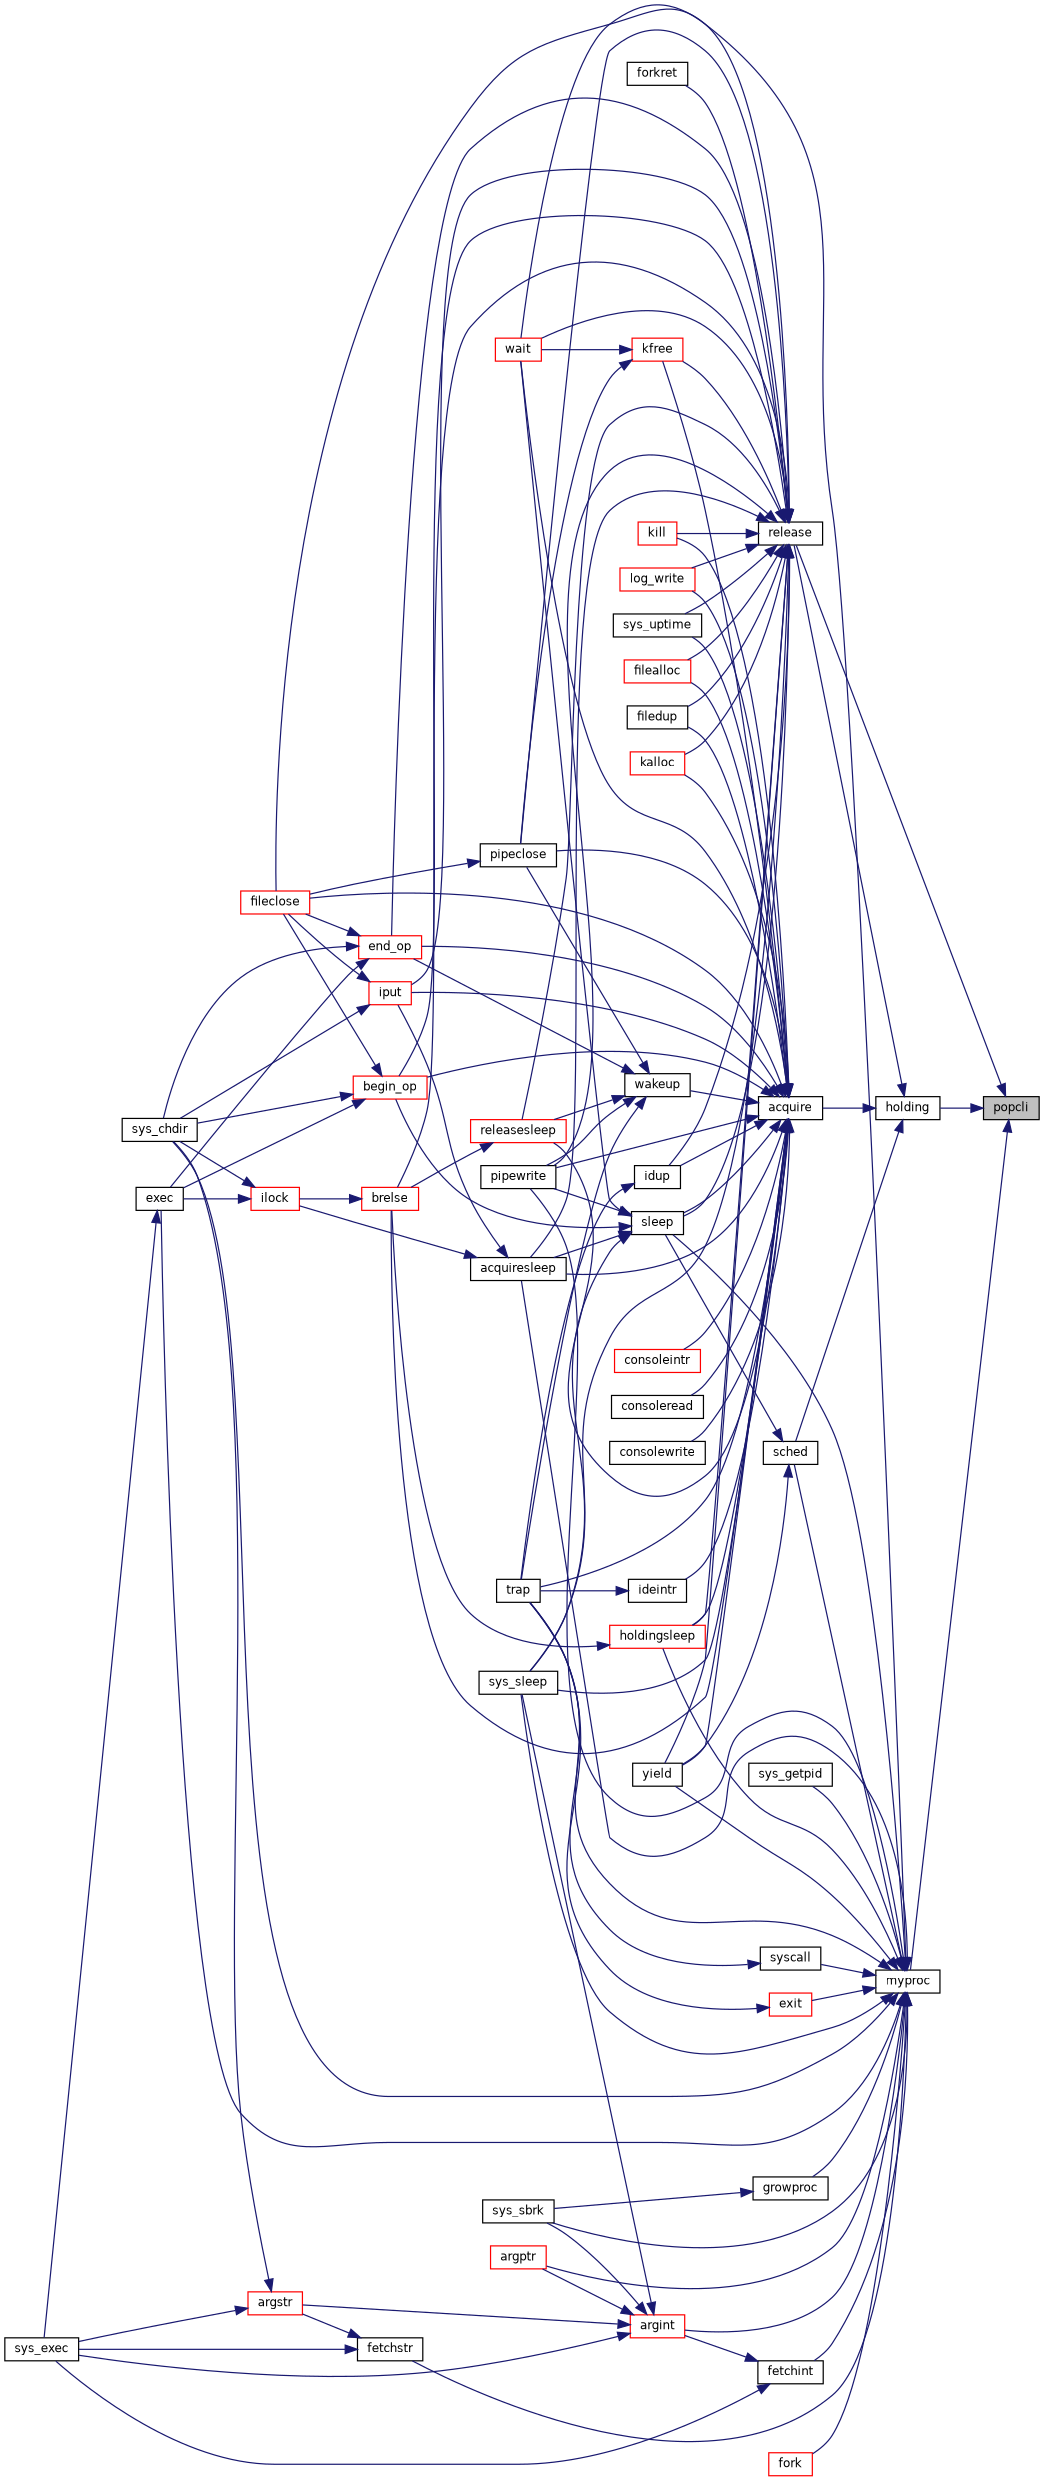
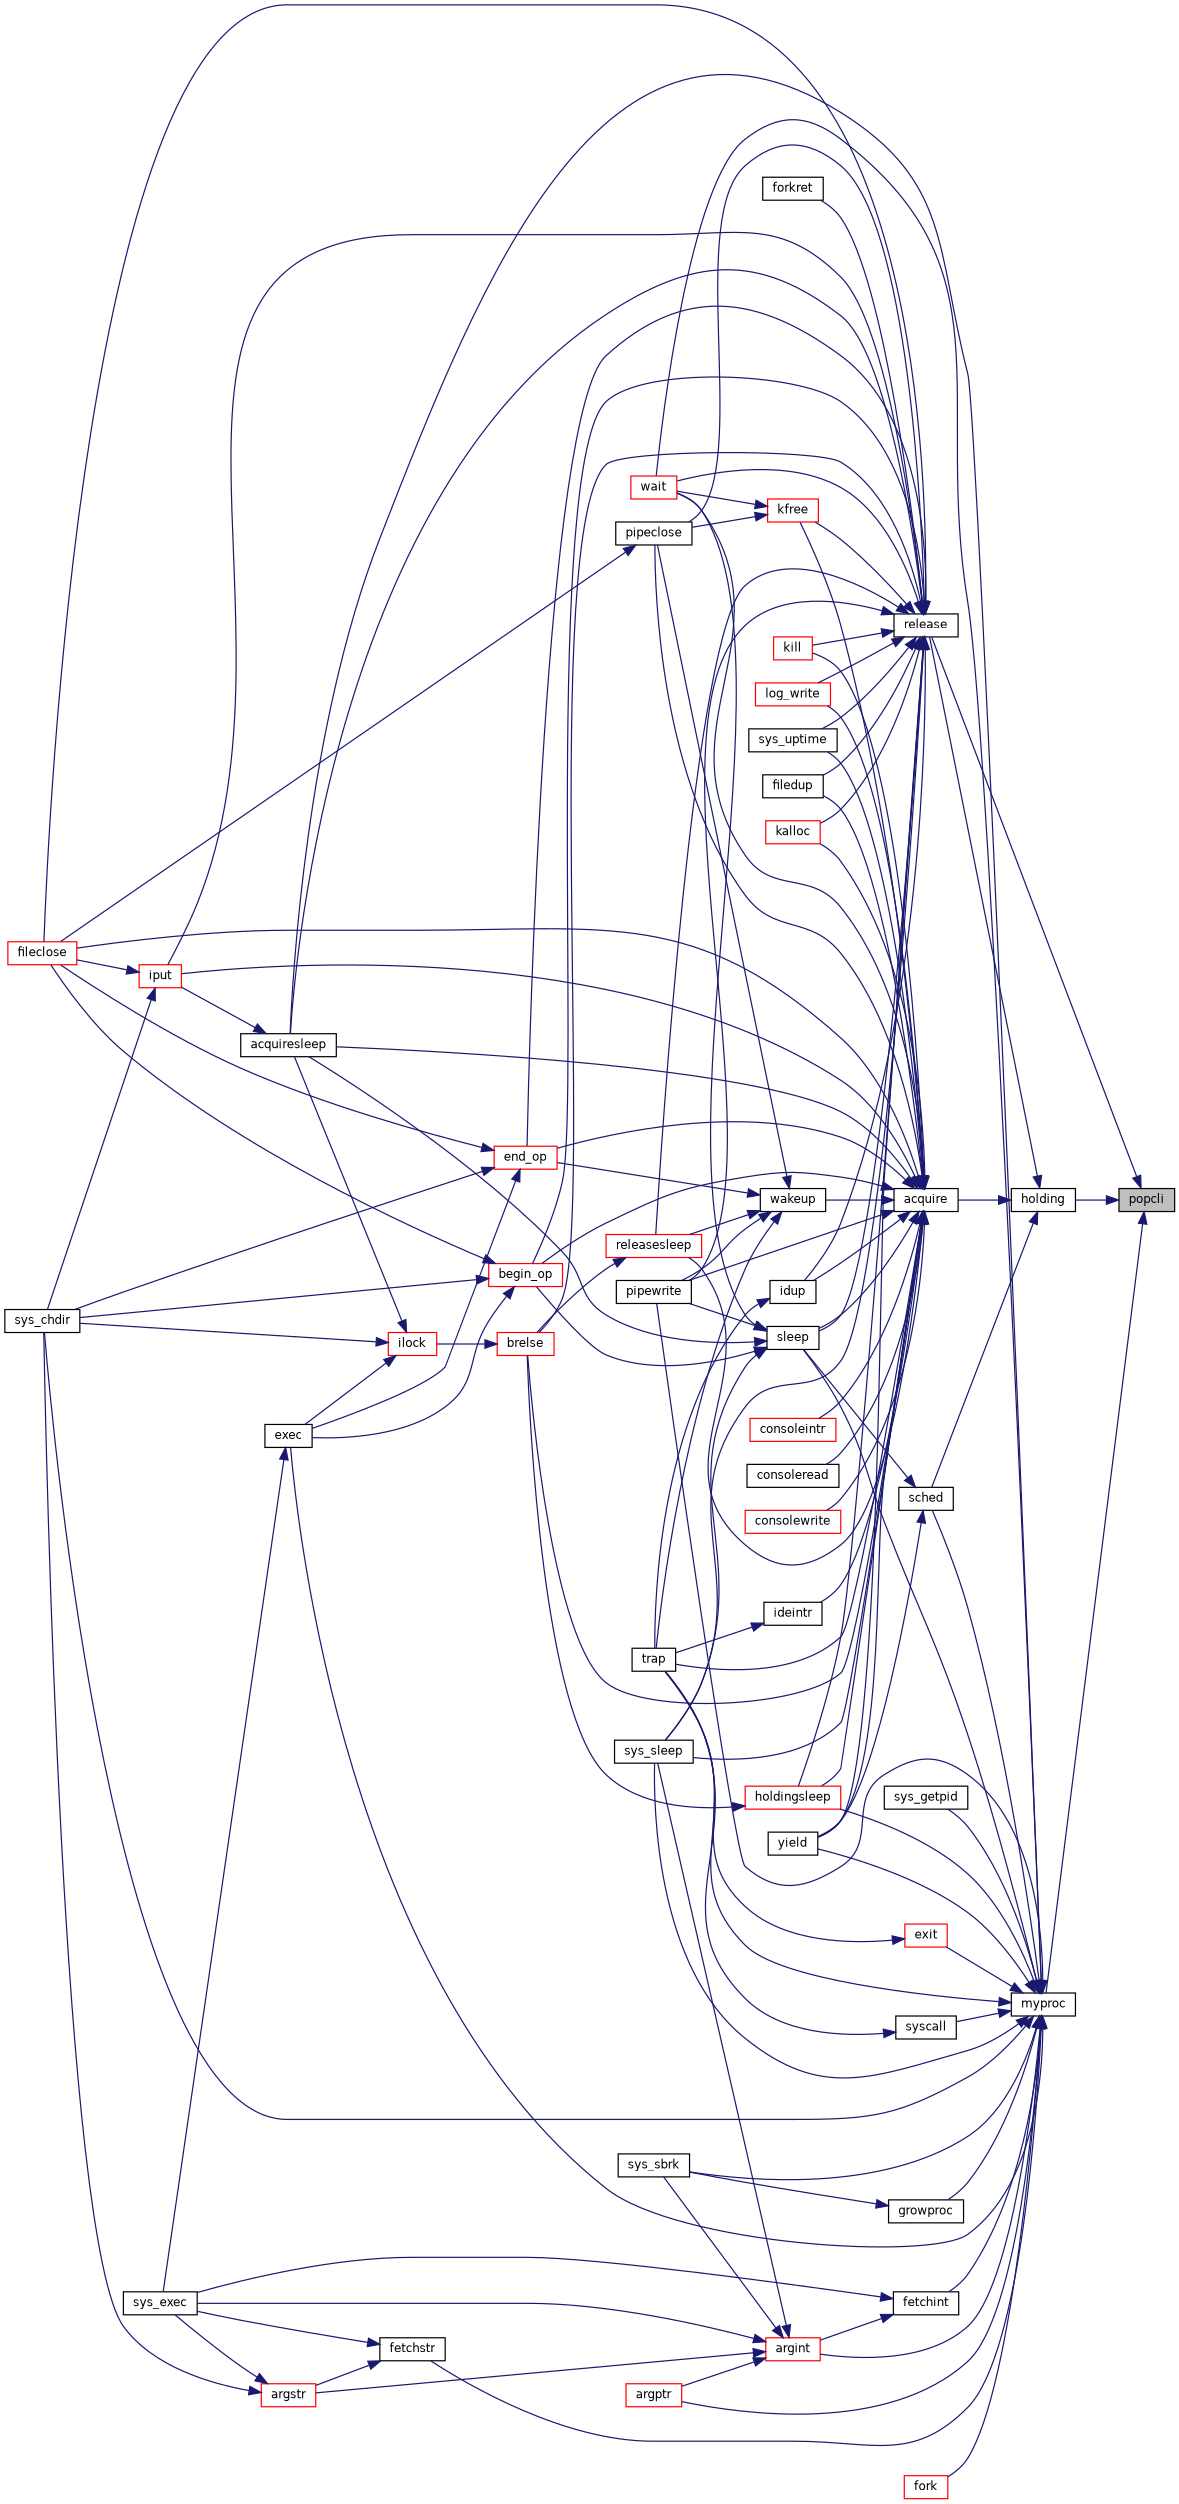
  digraph {
    rankdir=RL
    node [color=black fillcolor=white fontname=Helvetica fontsize=10 shape=record style=filled]
    edge [color=midnightblue dir=back fontname=Helvetica fontsize=10 labelfontname=Helvetica labelfontsize=10 style=solid]
    n1 [fillcolor=grey75 fontcolor=black height=0.2 label=popcli width=0.4]
    n2 [height=0.2 label=holding width=0.4]
    n3 [height=0.2 label=release width=0.4]
    n4 [height=0.2 label=myproc width=0.4]
    n5 [height=0.2 label=acquire width=0.4]
    n6 [height=0.2 label=sched width=0.4]
    n7 [height=0.2 label=acquiresleep width=0.4]
    n8 [color=red height=0.2 label=iput width=0.4]
    n9 [color=red height=0.2 label=fileclose width=0.4]
    n10 [color=red height=0.2 label=begin_op width=0.4]
    n11 [color=red height=0.2 label=brelse width=0.4]
    n12 [color=red height=0.2 label=end_op width=0.4]
-   n13 [color=red height=0.2 label=filealloc width=0.4]
    n14 [height=0.2 label=filedup width=0.4]
    n15 [color=red height=0.2 label=holdingsleep width=0.4]
    n16 [height=0.2 label=idup width=0.4]
    n17 [color=red height=0.2 label=kalloc width=0.4]
    n18 [color=red height=0.2 label=kfree width=0.4]
    n19 [height=0.2 label=pipeclose width=0.4]
    n20 [color=red height=0.2 label=wait width=0.4]
    n21 [color=red height=0.2 label=kill width=0.4]
    n22 [color=red height=0.2 label=log_write width=0.4]
    n23 [height=0.2 label=pipewrite width=0.4]
    n24 [color=red height=0.2 label=releasesleep width=0.4]
    n25 [height=0.2 label=sleep width=0.4]
    n26 [height=0.2 label=sys_sleep width=0.4]
    n27 [height=0.2 label=sys_uptime width=0.4]
    n28 [height=0.2 label=yield width=0.4]
    n29 [height=0.2 label=forkret width=0.4]
    n30 [height=0.2 label=trap width=0.4]
    n31 [height=0.2 label=exec width=0.4]
    n32 [height=0.2 label=sys_chdir width=0.4]
    n33 [color=red height=0.2 label=argint width=0.4]
    n34 [color=red height=0.2 label=argptr width=0.4]
    n35 [height=0.2 label=sys_sbrk width=0.4]
    n36 [color=red height=0.2 label=exit width=0.4]
    n37 [height=0.2 label=fetchint width=0.4]
    n38 [height=0.2 label=fetchstr width=0.4]
    n39 [color=red height=0.2 label=fork width=0.4]
    n40 [height=0.2 label=growproc width=0.4]
    n41 [height=0.2 label=sys_getpid width=0.4]
    n42 [height=0.2 label=syscall width=0.4]
    n43 [color=red height=0.2 label=consoleintr width=0.4]
    n44 [height=0.2 label=consoleread width=0.4]
-   n45 [height=0.2 label=consolewrite width=0.4]
+   n45 [color=red height=0.2 label=consolewrite width=0.4]
    n46 [height=0.2 label=ideintr width=0.4]
    n47 [height=0.2 label=wakeup width=0.4]
    n48 [color=red height=0.2 label=ilock width=0.4]
    n49 [height=0.2 label=sys_exec width=0.4]
    n50 [color=red height=0.2 label=argstr width=0.4]
    n1 -> n2
    n1 -> n3
    n1 -> n4
    n2 -> n3
    n2 -> n5
    n2 -> n6
    n3 -> n7
    n3 -> n8
    n3 -> n9
    n3 -> n10
    n3 -> n11
    n3 -> n12
-   n3 -> n13
    n3 -> n14
    n3 -> n15
    n3 -> n16
    n3 -> n17
    n3 -> n18
    n3 -> n19
    n3 -> n20
    n3 -> n21
    n3 -> n22
    n3 -> n23
    n3 -> n24
    n3 -> n25
    n3 -> n26
    n3 -> n27
    n3 -> n28
    n3 -> n29
    n4 -> n6
    n4 -> n7
    n4 -> n15
    n4 -> n20
    n4 -> n23
    n4 -> n25
    n4 -> n26
    n4 -> n28
    n4 -> n30
    n4 -> n31
    n4 -> n32
    n4 -> n33
    n4 -> n34
    n4 -> n35
    n4 -> n36
    n4 -> n37
    n4 -> n38
    n4 -> n39
    n4 -> n40
    n4 -> n41
    n4 -> n42
    n5 -> n7
    n5 -> n8
    n5 -> n9
    n5 -> n10
    n5 -> n11
    n5 -> n12
-   n5 -> n13
    n5 -> n14
    n5 -> n15
    n5 -> n16
    n5 -> n17
    n5 -> n18
    n5 -> n19
    n5 -> n20
    n5 -> n21
    n5 -> n22
    n5 -> n23
    n5 -> n24
    n5 -> n25
    n5 -> n26
    n5 -> n27
    n5 -> n28
    n5 -> n30
    n5 -> n43
    n5 -> n44
    n5 -> n45
    n5 -> n46
    n5 -> n47
    n6 -> n25
    n6 -> n28
    n7 -> n8
-   n7 -> n48
+   n48 -> n7
    n8 -> n9
    n8 -> n32
    n10 -> n9
    n10 -> n31
    n10 -> n32
    n11 -> n48
    n12 -> n9
    n12 -> n31
    n12 -> n32
    n15 -> n11
    n16 -> n30
    n18 -> n19
    n18 -> n20
    n19 -> n9
    n24 -> n11
    n25 -> n7
    n25 -> n10
    n25 -> n20
    n25 -> n23
    n25 -> n26
    n31 -> n49
    n33 -> n26
    n33 -> n34
    n33 -> n35
    n33 -> n49
    n33 -> n50
    n36 -> n30
    n37 -> n33
    n37 -> n49
    n38 -> n49
    n38 -> n50
    n40 -> n35
    n42 -> n30
    n46 -> n30
    n47 -> n12
    n47 -> n19
    n47 -> n23
    n47 -> n24
    n47 -> n30
    n48 -> n31
    n48 -> n32
    n50 -> n32
    n50 -> n49
  }
